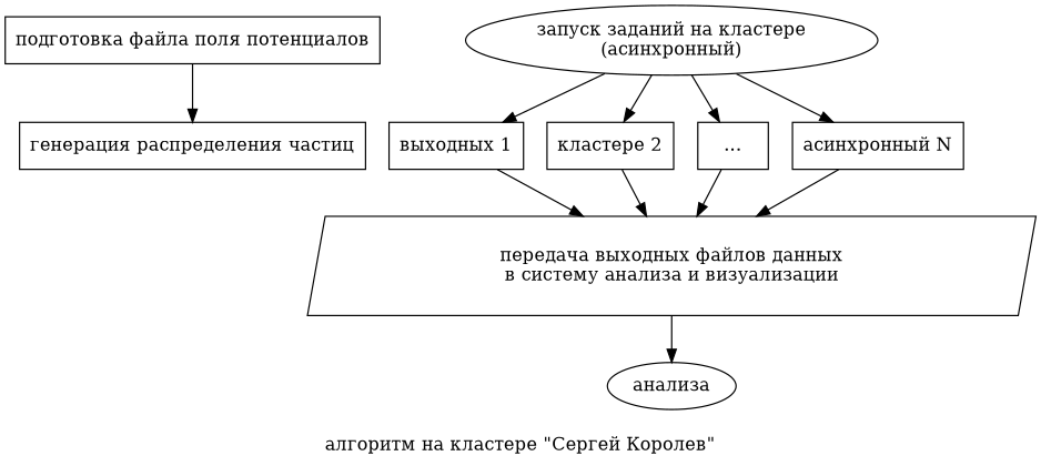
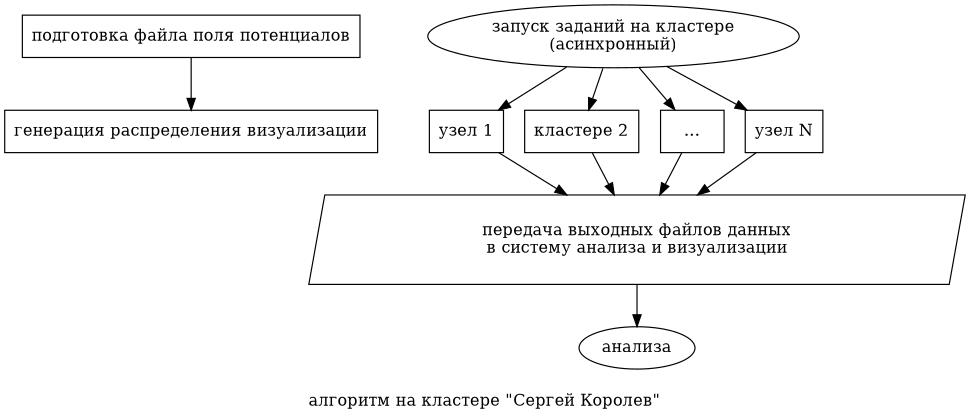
  digraph {
    label="\nалгоритм на кластере \"Сергей Королев\""
    node [shape=box]
    n1 [label="подготовка файла поля потенциалов"]
-   n2 [label="генерация распределения частиц"]
+   n2 [label="генерация распределения визуализации"]
    n3 [label="запуск заданий на кластере\n(асинхронный)" shape=""]
-   "узел 1" [label="выходных 1"]
+   "узел 1"
    n5 [label="кластере 2"]
    "..."
-   "узел N" [label="асинхронный N"]
+   "узел N"
    n8 [label="передача выходных файлов данных\nв систему анализа и визуализации" shape=polygon sides=4 skew=0.05]
    n9 [label="анализа" shape=""]
    n1 -> n2
    n3 -> "узел 1"
    n3 -> n5
    n3 -> "..."
    n3 -> "узел N"
    "узел 1" -> n8
    n5 -> n8
    "..." -> n8
    "узел N" -> n8
    n8 -> n9
  }
